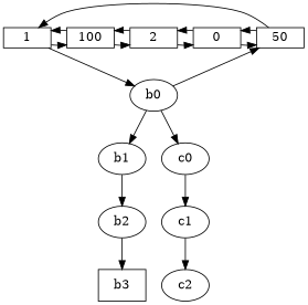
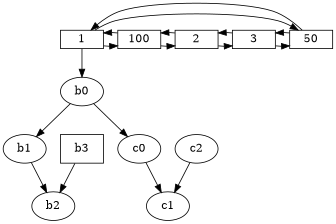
  digraph {
    n1 [group=1 height=.1 label=1 shape=box]
    n2 [group=1 height=.1 label=100 shape=box]
    n3 [group=1 height=.1 label=2 shape=box]
-   n4 [group=1 height=.1 label=0 shape=box]
+   n4 [group=1 height=.1 label=3 shape=box]
    n5 [group=1 height=.1 label=50 shape=box]
    b0
    b1
    b2
    b3 [shape=box]
    c0
    c1
    c2
    subgraph sub_1 {
      subgraph sub_2 {
        rank=same
        n1
        n2
        n3
        n4
        n5
      }
    }
    subgraph sub_3 {
      label="Capas Imagen 1"
      b0
      b1
      b2
      b3
    }
    subgraph sub_4 {
      label="Capas Imagen 1"
      c0
      c1
      c2
    }
    n1 -> n2
-   b0 -> n5
+   n1 -> n5
    n1 -> b0
    n2 -> n1
    n2 -> n3
    n3 -> n2
    n3 -> n4
    n4 -> n3
    n4 -> n5
    n5 -> n1
    n5 -> n4
    b0 -> b1
    b0 -> c0
    b1 -> b2
-   b2 -> b3
+   b3 -> b2
    c0 -> c1
-   c1 -> c2
+   c2 -> c1
  }
